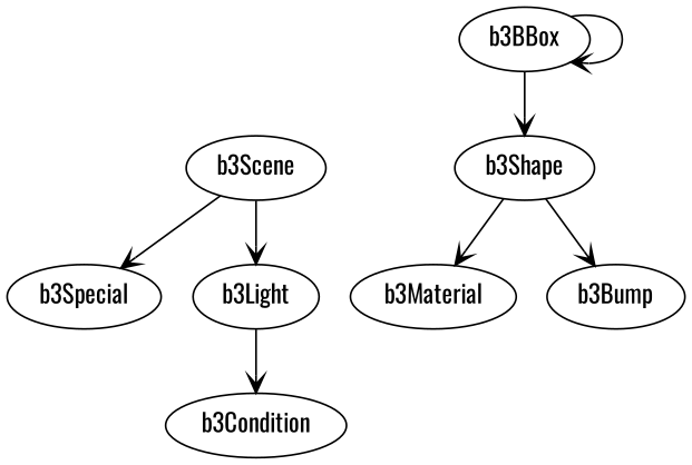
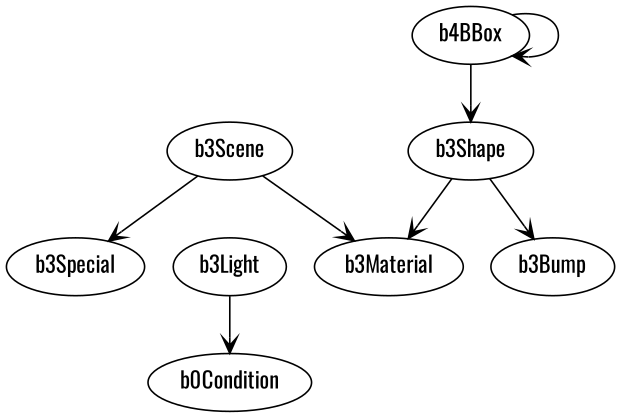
  digraph {
    fontname=Oswald
    node [fontname=Oswald]
    edge [arrowhead=vee arrowtail=diamond fontname=Oswald]
    b3Scene
    b3Special
    b3Light
-   b3Condition
-   b3BBox
+   b3Condition [label=b0Condition]
+   b3BBox [label=b4BBox]
    b3Shape
    b3Material
    b3Bump
    b3Scene -> b3Special
-   b3Scene -> b3Light
+   b3Scene -> b3Material
    b3Light -> b3Condition
    b3BBox -> b3BBox
    b3BBox -> b3Shape
    b3Shape -> b3Material
    b3Shape -> b3Bump
  }
